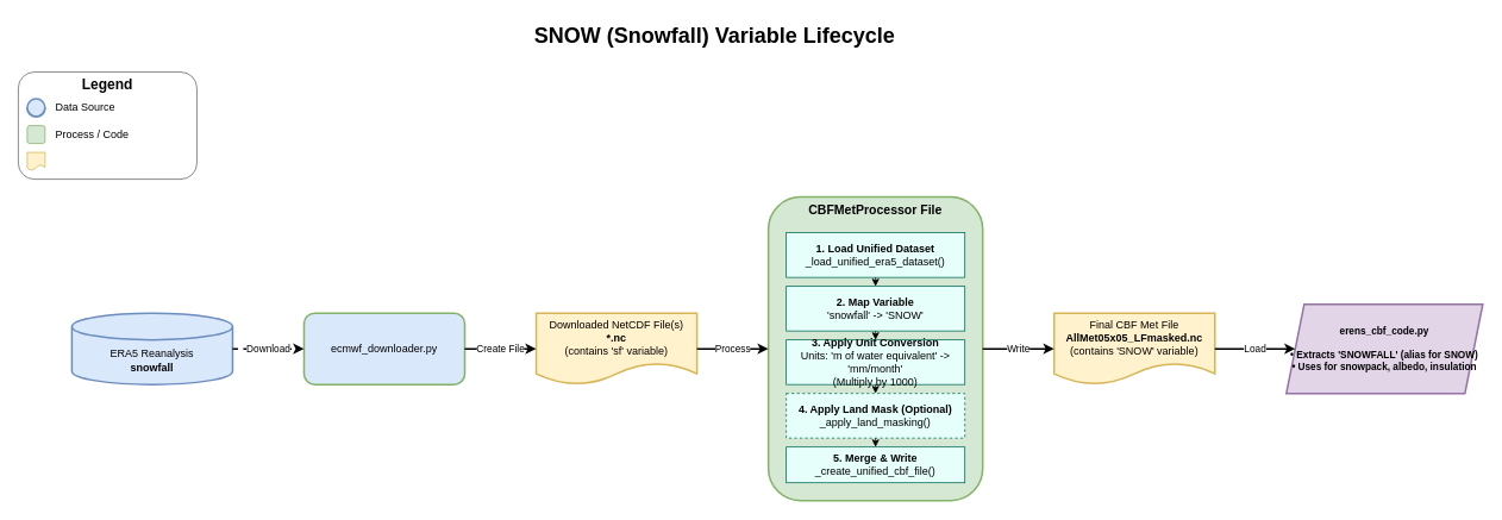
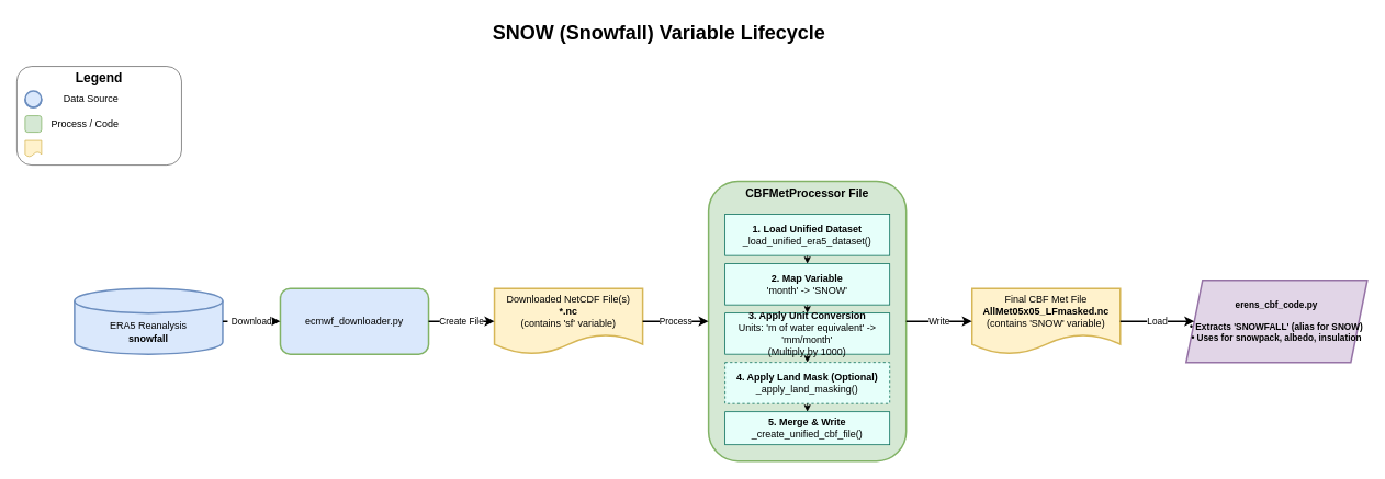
  <mxCell id="0" />
  <mxCell id="1" parent="0" />
  <mxCell id="2" value="SNOW (Snowfall) Variable Lifecycle" style="text;html=1;strokeColor=none;fillColor=none;align=center;verticalAlign=middle;whiteSpace=wrap;rounded=0;fontSize=24;fontStyle=1" parent="1" vertex="1"><mxGeometry x="200" y="20" width="1200" height="40" as="geometry" /></mxCell>
  <mxCell id="3" value="" style="rounded=1;whiteSpace=wrap;html=1;strokeColor=#666666;fillColor=none;" parent="1" vertex="1"><mxGeometry x="20" y="80" width="200" height="120" as="geometry" /></mxCell>
  <mxCell id="4" value="Legend" style="text;html=1;strokeColor=none;fillColor=none;align=center;verticalAlign=middle;whiteSpace=wrap;rounded=0;fontStyle=1;fontSize=16;" parent="1" vertex="1"><mxGeometry x="30" y="84" width="180" height="20" as="geometry" /></mxCell>
  <mxCell id="5" value="" style="shape=cylinder3;whiteSpace=wrap;html=1;boundedLbl=1;backgroundOutline=1;size=15;strokeWidth=2;fillColor=#dae8fc;strokeColor=#6c8ebf;" parent="1" vertex="1"><mxGeometry x="30" y="110" width="20" height="20" as="geometry" /></mxCell>
- <mxCell id="6" value="Data Source" style="text;html=1;strokeColor=none;fillColor=none;align=left;verticalAlign=middle;whiteSpace=wrap;rounded=0;" parent="1" vertex="1"><mxGeometry x="60" y="110" width="140" height="20" as="geometry" /></mxCell>
+ <mxCell id="6" value="Data Source" style="text;html=1;strokeColor=none;fillColor=none;align=left;verticalAlign=middle;whiteSpace=wrap;rounded=0;" parent="1" vertex="1"><mxGeometry x="75" y="110" width="140" height="20" as="geometry" /></mxCell>
  <mxCell id="7" value="" style="rounded=1;whiteSpace=wrap;html=1;fillColor=#d5e8d4;strokeColor=#82b366;" parent="1" vertex="1"><mxGeometry x="30" y="140" width="20" height="20" as="geometry" /></mxCell>
  <mxCell id="8" value="Process / Code" style="text;html=1;strokeColor=none;fillColor=none;align=left;verticalAlign=middle;whiteSpace=wrap;rounded=0;" parent="1" vertex="1"><mxGeometry x="60" y="140" width="140" height="20" as="geometry" /></mxCell>
  <mxCell id="9" value="" style="shape=document;whiteSpace=wrap;html=1;boundedLbl=1;fillColor=#fff2cc;strokeColor=#d6b656;" parent="1" vertex="1"><mxGeometry x="30" y="170" width="20" height="20" as="geometry" /></mxCell>
- <mxCell id="10" value="ERA5 Reanalysis&lt;br&gt;&lt;b&gt;snowfall&lt;/b&gt;" style="shape=cylinder3;whiteSpace=wrap;html=1;boundedLbl=1;backgroundOutline=1;size=15;strokeWidth=2;fontSize=12;fontStyle=0;fillColor=#dae8fc;strokeColor=#6c8ebf;" parent="1" vertex="1"><mxGeometry x="80" y="350" width="180" height="80" as="geometry" /></mxCell>
+ <mxCell id="10" value="ERA5 Reanalysis&lt;br&gt;&lt;b&gt;snowfall&lt;/b&gt;" style="shape=cylinder3;whiteSpace=wrap;html=1;boundedLbl=1;backgroundOutline=1;size=15;strokeWidth=2;fontSize=12;fontStyle=0;fillColor=#dae8fc;strokeColor=#6c8ebf;" parent="1" vertex="1"><mxGeometry x="90" y="350" width="180" height="80" as="geometry" /></mxCell>
  <mxCell id="11" value="ecmwf_downloader.py" style="rounded=1;whiteSpace=wrap;html=1;strokeWidth=2;fontSize=12;fillColor=#dae8fc;strokeColor=#82b366;align=center;" parent="1" vertex="1"><mxGeometry x="340" y="350" width="180" height="80" as="geometry" /></mxCell>
  <mxCell id="12" value="Downloaded NetCDF File(s)&lt;br&gt;&lt;b&gt;*.nc&lt;/b&gt;&lt;br&gt;(contains 'sf' variable)" style="shape=document;whiteSpace=wrap;html=1;boundedLbl=1;strokeWidth=2;fontSize=12;fillColor=#fff2cc;strokeColor=#d6b656;" parent="1" vertex="1"><mxGeometry x="600" y="350" width="180" height="80" as="geometry" /></mxCell>
  <mxCell id="13" value="CBFMetProcessor File" style="rounded=1;whiteSpace=wrap;html=1;strokeWidth=2;fontSize=14;fontStyle=1;align=center;verticalAlign=top;fillColor=#d5e8d4;strokeColor=#82b366;" parent="1" vertex="1"><mxGeometry x="860" y="220" width="240" height="340" as="geometry" /></mxCell>
  <mxCell id="14" value="&lt;b&gt;1. Load Unified Dataset&lt;/b&gt;&lt;br&gt;_load_unified_era5_dataset()" style="rounded=0;whiteSpace=wrap;html=1;align=center;fillColor=#e6fffa;strokeColor=#006b57;" parent="13" vertex="1"><mxGeometry x="20" y="40" width="200" height="50" as="geometry" /></mxCell>
- <mxCell id="15" value="&lt;b&gt;2. Map Variable&lt;/b&gt;&lt;br&gt;'snowfall' -&amp;gt; 'SNOW'" style="rounded=0;whiteSpace=wrap;html=1;align=center;fillColor=#e6fffa;strokeColor=#006b57;" parent="13" vertex="1"><mxGeometry x="20" y="100" width="200" height="50" as="geometry" /></mxCell>
+ <mxCell id="15" value="&lt;b&gt;2. Map Variable&lt;/b&gt;&lt;br&gt;'month' -&amp;gt; 'SNOW'" style="rounded=0;whiteSpace=wrap;html=1;align=center;fillColor=#e6fffa;strokeColor=#006b57;" parent="13" vertex="1"><mxGeometry x="20" y="100" width="200" height="50" as="geometry" /></mxCell>
  <mxCell id="16" value="&lt;b&gt;3. Apply Unit Conversion&lt;/b&gt;&lt;br&gt;Units: 'm of water equivalent' -&amp;gt; 'mm/month'&lt;br&gt;(Multiply by 1000)" style="rounded=0;whiteSpace=wrap;html=1;align=center;fillColor=#e6fffa;strokeColor=#006b57;" parent="13" vertex="1"><mxGeometry x="20" y="160" width="200" height="50" as="geometry" /></mxCell>
  <mxCell id="17" value="&lt;b&gt;4. Apply Land Mask (Optional)&lt;/b&gt;&lt;br&gt;_apply_land_masking()" style="rounded=0;whiteSpace=wrap;html=1;align=center;fillColor=#e6fffa;strokeColor=#006b57;dashed=1;" parent="13" vertex="1"><mxGeometry x="20" y="220" width="200" height="50" as="geometry" /></mxCell>
  <mxCell id="18" value="&lt;b&gt;5. Merge &amp;amp; Write&lt;/b&gt;&lt;br&gt;_create_unified_cbf_file()" style="rounded=0;whiteSpace=wrap;html=1;align=center;fillColor=#e6fffa;strokeColor=#006b57;" parent="13" vertex="1"><mxGeometry x="20" y="280" width="200" height="40" as="geometry" /></mxCell>
  <mxCell id="19" value="Final CBF Met File&lt;br&gt;&lt;b&gt;AllMet05x05_LFmasked.nc&lt;/b&gt;&lt;br&gt;(contains 'SNOW' variable)" style="shape=document;whiteSpace=wrap;html=1;boundedLbl=1;strokeWidth=2;fontSize=12;fillColor=#fff2cc;strokeColor=#d6b656;" parent="1" vertex="1"><mxGeometry x="1180" y="350" width="180" height="80" as="geometry" /></mxCell>
  <mxCell id="20" value="erens_cbf_code.py&lt;br&gt;&lt;br&gt;• Extracts 'SNOWFALL' (alias for SNOW)&lt;br&gt;• Uses for snowpack, albedo, insulation" style="shape=parallelogram;perimeter=parallelogramPerimeter;whiteSpace=wrap;html=1;fixedSize=1;strokeWidth=2;fontSize=11;fontStyle=1;fillColor=#e1d5e7;strokeColor=#9673a6;align=center;" parent="1" vertex="1"><mxGeometry x="1440" y="340" width="220" height="100" as="geometry" /></mxCell>
  <mxCell id="21" value="Download" style="edgeStyle=orthogonalEdgeStyle;rounded=0;orthogonalLoop=1;jettySize=auto;html=1;endArrow=classic;endFill=1;strokeWidth=2;dashed=1;" parent="1" source="10" target="11" edge="1"><mxGeometry relative="1" as="geometry" /></mxCell>
  <mxCell id="22" value="Create File" style="edgeStyle=orthogonalEdgeStyle;rounded=0;orthogonalLoop=1;jettySize=auto;html=1;endArrow=classic;endFill=1;strokeWidth=2;" parent="1" source="11" target="12" edge="1"><mxGeometry relative="1" as="geometry" /></mxCell>
  <mxCell id="23" value="Process" style="edgeStyle=orthogonalEdgeStyle;rounded=0;orthogonalLoop=1;jettySize=auto;html=1;endArrow=classic;endFill=1;strokeWidth=2;" parent="1" source="12" target="13" edge="1"><mxGeometry relative="1" as="geometry" /></mxCell>
  <mxCell id="24" value="Write" style="edgeStyle=orthogonalEdgeStyle;rounded=0;orthogonalLoop=1;jettySize=auto;html=1;endArrow=classic;endFill=1;strokeWidth=2;" parent="1" source="13" target="19" edge="1"><mxGeometry relative="1" as="geometry" /></mxCell>
  <mxCell id="25" value="Load" style="edgeStyle=orthogonalEdgeStyle;rounded=0;orthogonalLoop=1;jettySize=auto;html=1;endArrow=classic;endFill=1;strokeWidth=2;" parent="1" source="19" target="20" edge="1"><mxGeometry relative="1" as="geometry" /></mxCell>
  <mxCell id="26" value="" style="endArrow=classic;html=1;rounded=0;" parent="13" source="14" target="15" edge="1"><mxGeometry width="50" height="50" relative="1" as="geometry"><mxPoint x="120" y="100" as="sourcePoint" /><mxPoint x="120" y="150" as="targetPoint" /></mxGeometry></mxCell>
  <mxCell id="27" value="" style="endArrow=classic;html=1;rounded=0;" parent="13" source="15" target="16" edge="1"><mxGeometry width="50" height="50" relative="1" as="geometry"><mxPoint x="120" y="160" as="sourcePoint" /><mxPoint x="120" y="210" as="targetPoint" /></mxGeometry></mxCell>
  <mxCell id="28" value="" style="endArrow=classic;html=1;rounded=0;" parent="13" source="16" target="17" edge="1"><mxGeometry width="50" height="50" relative="1" as="geometry"><mxPoint x="120" y="220" as="sourcePoint" /><mxPoint x="120" y="270" as="targetPoint" /></mxGeometry></mxCell>
  <mxCell id="29" value="" style="endArrow=classic;html=1;rounded=0;" parent="13" source="17" target="18" edge="1"><mxGeometry width="50" height="50" relative="1" as="geometry"><mxPoint x="120" y="280" as="sourcePoint" /><mxPoint x="120" y="330" as="targetPoint" /></mxGeometry></mxCell>
